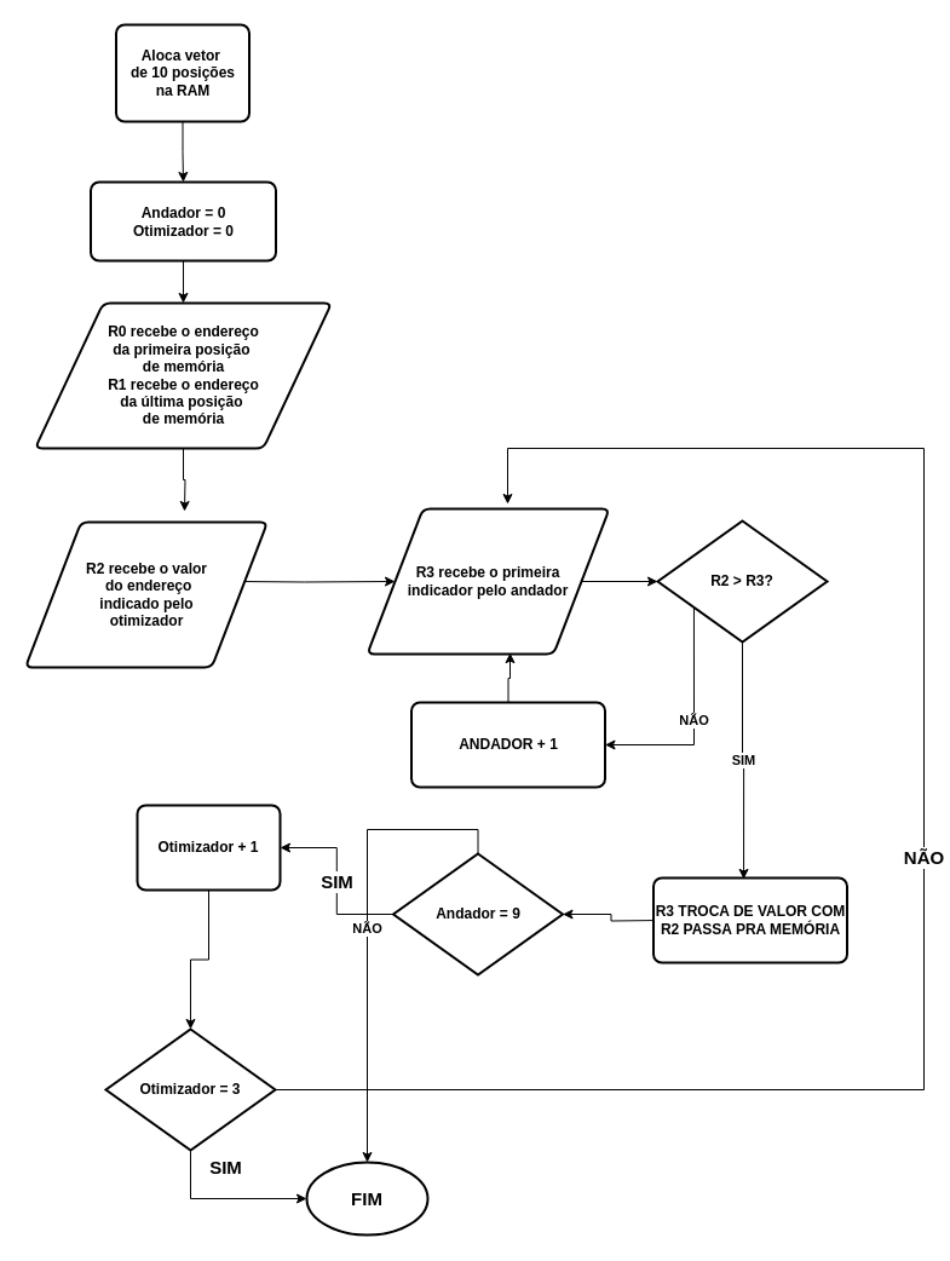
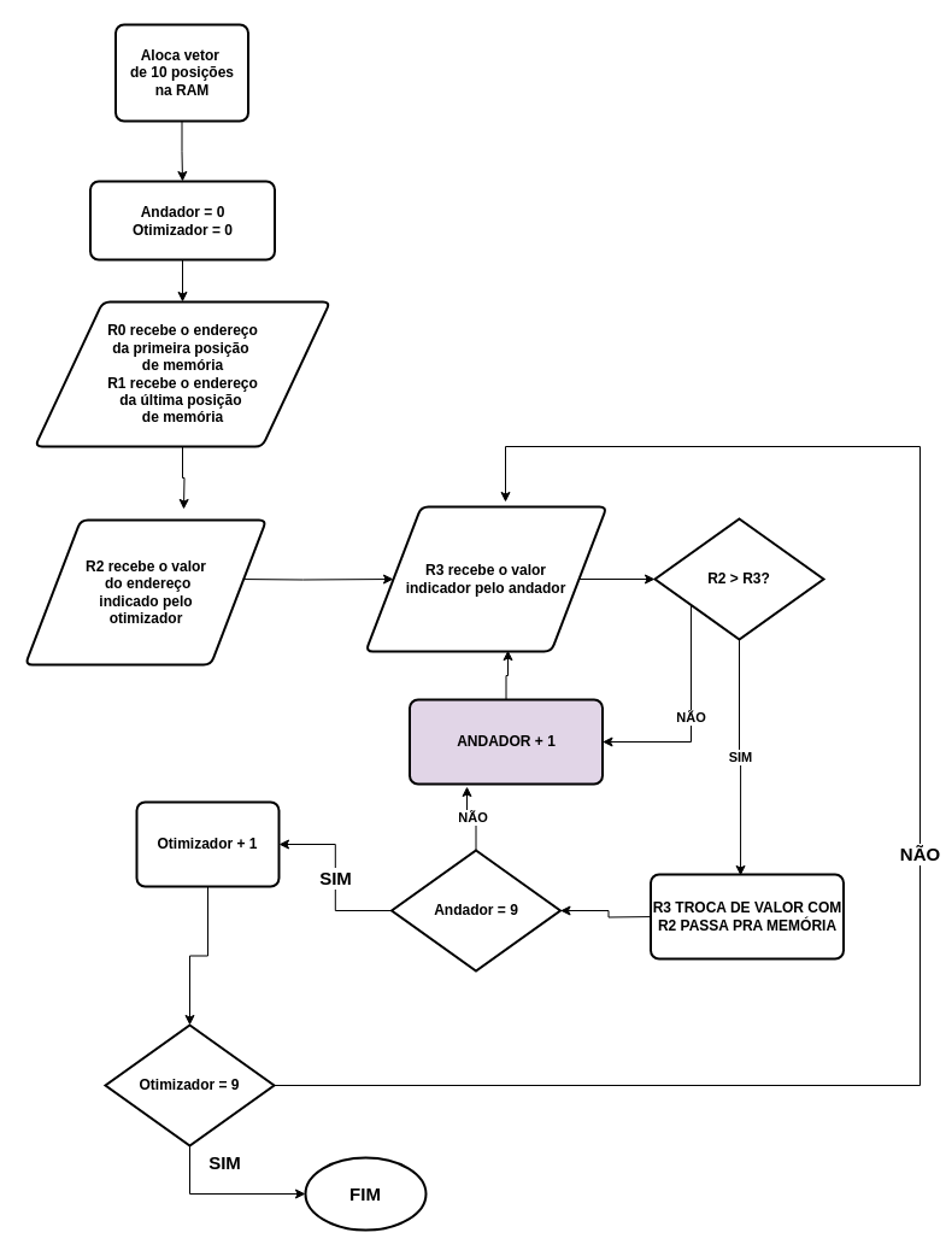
  <mxCell id="0" />
  <mxCell id="1" parent="0" />
  <mxCell id="2" style="edgeStyle=orthogonalEdgeStyle;rounded=0;orthogonalLoop=1;jettySize=auto;html=1;entryX=0.658;entryY=0.017;entryDx=0;entryDy=0;entryPerimeter=0;" edge="1" parent="1" source="3"><mxGeometry relative="1" as="geometry"><mxPoint x="152" y="422" as="targetPoint" /></mxGeometry></mxCell>
  <mxCell id="3" value="R0 recebe o endereço&lt;br&gt;da primeira posição&amp;nbsp;&lt;br&gt;de memória&lt;br&gt;R1 recebe o endereço&lt;br&gt;da última posição&amp;nbsp;&lt;br&gt;de memória&lt;br&gt;" style="verticalLabelPosition=middle;verticalAlign=middle;html=1;strokeWidth=2;shape=parallelogram;perimeter=parallelogramPerimeter;whiteSpace=wrap;rounded=1;arcSize=12;size=0.23;labelPosition=center;align=center;fontStyle=1" parent="1" vertex="1"><mxGeometry x="28.5" y="250" width="245" height="120" as="geometry" /></mxCell>
  <mxCell id="4" style="edgeStyle=orthogonalEdgeStyle;rounded=0;orthogonalLoop=1;jettySize=auto;html=1;exitX=1;exitY=0.5;exitDx=0;exitDy=0;entryX=0;entryY=0.5;entryDx=0;entryDy=0;" parent="1" target="12" edge="1"><mxGeometry relative="1" as="geometry"><mxPoint x="198" y="480" as="sourcePoint" /></mxGeometry></mxCell>
  <mxCell id="5" value="R2 recebe o valor&lt;br&gt;&amp;nbsp;do endereço &lt;br&gt;indicado pelo &lt;br&gt;otimizador&lt;br&gt;" style="verticalLabelPosition=middle;verticalAlign=middle;html=1;strokeWidth=2;shape=parallelogram;perimeter=parallelogramPerimeter;whiteSpace=wrap;rounded=1;arcSize=12;size=0.23;labelPosition=center;align=center;fontStyle=1" parent="1" vertex="1"><mxGeometry x="20.5" y="431" width="200" height="120" as="geometry" /></mxCell>
  <mxCell id="6" style="edgeStyle=orthogonalEdgeStyle;rounded=0;orthogonalLoop=1;jettySize=auto;html=1;entryX=0.5;entryY=0;entryDx=0;entryDy=0;" edge="1" parent="1" source="7" target="25"><mxGeometry relative="1" as="geometry" /></mxCell>
  <mxCell id="7" value="Aloca vetor&amp;nbsp;&lt;br&gt;de 10 posições&lt;br&gt;na RAM&lt;br&gt;" style="rounded=1;whiteSpace=wrap;html=1;absoluteArcSize=1;arcSize=14;strokeWidth=2;fontStyle=1" parent="1" vertex="1"><mxGeometry x="95.5" y="20" width="110" height="80" as="geometry" /></mxCell>
  <mxCell id="8" value="&lt;b&gt;NÃO&lt;/b&gt;" style="edgeStyle=orthogonalEdgeStyle;rounded=0;orthogonalLoop=1;jettySize=auto;html=1;entryX=1;entryY=0.5;entryDx=0;entryDy=0;exitX=0.214;exitY=0.71;exitDx=0;exitDy=0;exitPerimeter=0;" edge="1" parent="1" source="10" target="27"><mxGeometry relative="1" as="geometry"><Array as="points"><mxPoint x="573" y="615" /></Array></mxGeometry></mxCell>
  <mxCell id="9" value="SIM" style="edgeStyle=orthogonalEdgeStyle;rounded=0;orthogonalLoop=1;jettySize=auto;html=1;entryX=0.466;entryY=0.014;entryDx=0;entryDy=0;entryPerimeter=0;fontStyle=1" edge="1" parent="1" source="10" target="23"><mxGeometry relative="1" as="geometry" /></mxCell>
  <mxCell id="10" value="&lt;b&gt;R2 &amp;gt; R3?&lt;/b&gt;" style="strokeWidth=2;html=1;shape=mxgraph.flowchart.decision;whiteSpace=wrap;" parent="1" vertex="1"><mxGeometry x="543" y="430" width="140" height="100" as="geometry" /></mxCell>
  <mxCell id="11" style="edgeStyle=orthogonalEdgeStyle;rounded=0;orthogonalLoop=1;jettySize=auto;html=1;exitX=1;exitY=0.5;exitDx=0;exitDy=0;entryX=0;entryY=0.5;entryDx=0;entryDy=0;entryPerimeter=0;" parent="1" source="12" target="10" edge="1"><mxGeometry relative="1" as="geometry" /></mxCell>
- <mxCell id="12" value="R3 recebe o primeira &lt;br&gt;indicador pelo andador&lt;br&gt;" style="verticalLabelPosition=middle;verticalAlign=middle;html=1;strokeWidth=2;shape=parallelogram;perimeter=parallelogramPerimeter;whiteSpace=wrap;rounded=1;arcSize=12;size=0.23;labelPosition=center;align=center;fontStyle=1" parent="1" vertex="1"><mxGeometry x="303" y="420" width="200" height="120" as="geometry" /></mxCell>
+ <mxCell id="12" value="R3 recebe o valor &lt;br&gt;indicador pelo andador&lt;br&gt;" style="verticalLabelPosition=middle;verticalAlign=middle;html=1;strokeWidth=2;shape=parallelogram;perimeter=parallelogramPerimeter;whiteSpace=wrap;rounded=1;arcSize=12;size=0.23;labelPosition=center;align=center;fontStyle=1" parent="1" vertex="1"><mxGeometry x="303" y="420" width="200" height="120" as="geometry" /></mxCell>
  <mxCell id="13" value="&lt;b&gt;&lt;font style=&quot;font-size: 15px&quot;&gt;SIM&lt;/font&gt;&lt;/b&gt;" style="edgeStyle=orthogonalEdgeStyle;rounded=0;orthogonalLoop=1;jettySize=auto;html=1;exitX=0;exitY=0.5;exitDx=0;exitDy=0;exitPerimeter=0;entryX=1;entryY=0.5;entryDx=0;entryDy=0;" parent="1" source="15" target="28" edge="1"><mxGeometry relative="1" as="geometry"><mxPoint x="238.5" y="760" as="targetPoint" /></mxGeometry></mxCell>
- <mxCell id="14" value="NÃO" style="edgeStyle=orthogonalEdgeStyle;rounded=0;orthogonalLoop=1;jettySize=auto;html=1;exitX=0.5;exitY=0;exitDx=0;exitDy=0;exitPerimeter=0;fontStyle=1;" edge="1" parent="1" source="15" target="21"><mxGeometry relative="1" as="geometry" /></mxCell>
+ <mxCell id="14" value="NÃO" style="edgeStyle=orthogonalEdgeStyle;rounded=0;orthogonalLoop=1;jettySize=auto;html=1;exitX=0.5;exitY=0;exitDx=0;exitDy=0;exitPerimeter=0;entryX=0.297;entryY=1.029;entryDx=0;entryDy=0;entryPerimeter=0;fontStyle=1" edge="1" parent="1" source="15" target="27"><mxGeometry relative="1" as="geometry" /></mxCell>
  <mxCell id="15" value="&lt;b&gt;Andador = 9&lt;br&gt;&lt;/b&gt;" style="strokeWidth=2;html=1;shape=mxgraph.flowchart.decision;whiteSpace=wrap;" parent="1" vertex="1"><mxGeometry x="324.5" y="705" width="140" height="100" as="geometry" /></mxCell>
  <mxCell id="16" style="edgeStyle=orthogonalEdgeStyle;rounded=0;orthogonalLoop=1;jettySize=auto;html=1;exitX=0.5;exitY=1;exitDx=0;exitDy=0;entryX=0.5;entryY=0;entryDx=0;entryDy=0;entryPerimeter=0;" parent="1" source="28" target="20" edge="1"><mxGeometry relative="1" as="geometry"><mxPoint x="157.5" y="820" as="sourcePoint" /></mxGeometry></mxCell>
  <mxCell id="17" value="&lt;b&gt;&lt;font style=&quot;font-size: 15px&quot;&gt;NÃO&lt;/font&gt;&lt;/b&gt;" style="edgeStyle=orthogonalEdgeStyle;rounded=0;orthogonalLoop=1;jettySize=auto;html=1;exitX=1;exitY=0.5;exitDx=0;exitDy=0;exitPerimeter=0;entryX=0.58;entryY=-0.033;entryDx=0;entryDy=0;entryPerimeter=0;" parent="1" source="20" target="12" edge="1"><mxGeometry relative="1" as="geometry"><mxPoint x="743" y="370" as="targetPoint" /><Array as="points"><mxPoint x="763" y="900" /><mxPoint x="763" y="370" /><mxPoint x="419" y="370" /></Array></mxGeometry></mxCell>
  <mxCell id="18" style="edgeStyle=orthogonalEdgeStyle;rounded=0;orthogonalLoop=1;jettySize=auto;html=1;exitX=0.5;exitY=1;exitDx=0;exitDy=0;exitPerimeter=0;entryX=0;entryY=0.5;entryDx=0;entryDy=0;entryPerimeter=0;" parent="1" source="20" target="21" edge="1"><mxGeometry relative="1" as="geometry" /></mxCell>
  <mxCell id="19" value="&lt;b&gt;&lt;font style=&quot;font-size: 15px&quot;&gt;SIM&lt;/font&gt;&lt;/b&gt;" style="text;html=1;resizable=0;points=[];align=center;verticalAlign=middle;labelBackgroundColor=#ffffff;" parent="18" vertex="1" connectable="0"><mxGeometry y="27" relative="1" as="geometry"><mxPoint as="offset" /></mxGeometry></mxCell>
- <mxCell id="20" value="&lt;b&gt;Otimizador = 3&lt;br&gt;&lt;/b&gt;" style="strokeWidth=2;html=1;shape=mxgraph.flowchart.decision;whiteSpace=wrap;" parent="1" vertex="1"><mxGeometry x="87" y="850" width="140" height="100" as="geometry" /></mxCell>
+ <mxCell id="20" value="&lt;b&gt;Otimizador = 9&lt;br&gt;&lt;/b&gt;" style="strokeWidth=2;html=1;shape=mxgraph.flowchart.decision;whiteSpace=wrap;" parent="1" vertex="1"><mxGeometry x="87" y="850" width="140" height="100" as="geometry" /></mxCell>
  <mxCell id="21" value="&lt;b&gt;&lt;font style=&quot;font-size: 15px&quot;&gt;FIM&lt;/font&gt;&lt;/b&gt;" style="strokeWidth=2;html=1;shape=mxgraph.flowchart.start_1;whiteSpace=wrap;" parent="1" vertex="1"><mxGeometry x="253" y="960" width="100" height="60" as="geometry" /></mxCell>
  <mxCell id="22" style="edgeStyle=orthogonalEdgeStyle;rounded=0;orthogonalLoop=1;jettySize=auto;html=1;entryX=1;entryY=0.5;entryDx=0;entryDy=0;entryPerimeter=0;" edge="1" parent="1" target="15"><mxGeometry relative="1" as="geometry"><mxPoint x="544.5" y="760" as="sourcePoint" /></mxGeometry></mxCell>
  <mxCell id="23" value="R3 TROCA DE VALOR COM R2 PASSA PRA MEMÓRIA" style="rounded=1;whiteSpace=wrap;html=1;absoluteArcSize=1;arcSize=14;strokeWidth=2;fontStyle=1" vertex="1" parent="1"><mxGeometry x="539.5" y="725" width="160" height="70" as="geometry" /></mxCell>
  <mxCell id="24" style="edgeStyle=orthogonalEdgeStyle;rounded=0;orthogonalLoop=1;jettySize=auto;html=1;entryX=0.5;entryY=0;entryDx=0;entryDy=0;" edge="1" parent="1" source="25" target="3"><mxGeometry relative="1" as="geometry" /></mxCell>
  <mxCell id="25" value="&lt;b&gt;Andador = 0&lt;br&gt;Otimizador = 0&lt;br&gt;&lt;/b&gt;" style="rounded=1;whiteSpace=wrap;html=1;absoluteArcSize=1;arcSize=14;strokeWidth=2;" vertex="1" parent="1"><mxGeometry x="74.5" y="150" width="153" height="65" as="geometry" /></mxCell>
  <mxCell id="26" style="edgeStyle=orthogonalEdgeStyle;rounded=0;orthogonalLoop=1;jettySize=auto;html=1;entryX=0.59;entryY=0.992;entryDx=0;entryDy=0;entryPerimeter=0;" edge="1" parent="1" source="27" target="12"><mxGeometry relative="1" as="geometry" /></mxCell>
- <mxCell id="27" value="ANDADOR + 1" style="rounded=1;whiteSpace=wrap;html=1;absoluteArcSize=1;arcSize=14;strokeWidth=2;fontStyle=1" vertex="1" parent="1"><mxGeometry x="339.5" y="580" width="160" height="70" as="geometry" /></mxCell>
+ <mxCell id="27" value="ANDADOR + 1" style="rounded=1;whiteSpace=wrap;html=1;absoluteArcSize=1;arcSize=14;strokeWidth=2;fontStyle=1;fillColor=#e1d5e7;" vertex="1" parent="1"><mxGeometry x="339.5" y="580" width="160" height="70" as="geometry" /></mxCell>
  <mxCell id="28" value="Otimizador + 1" style="rounded=1;whiteSpace=wrap;html=1;absoluteArcSize=1;arcSize=14;strokeWidth=2;fontStyle=1" vertex="1" parent="1"><mxGeometry x="113" y="665" width="118" height="70" as="geometry" /></mxCell>
